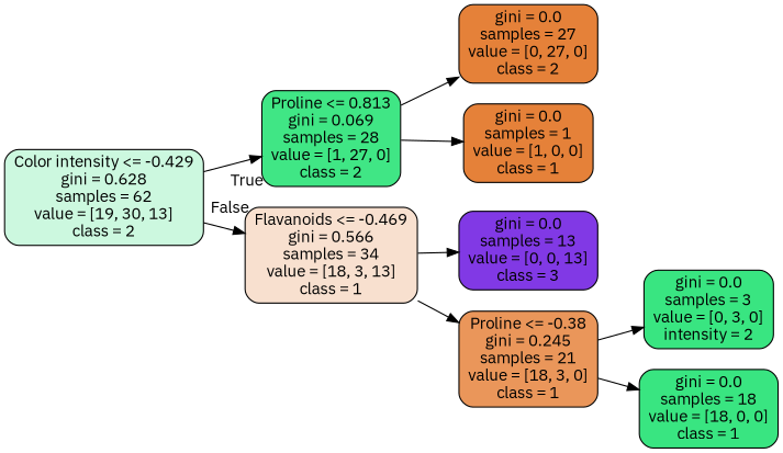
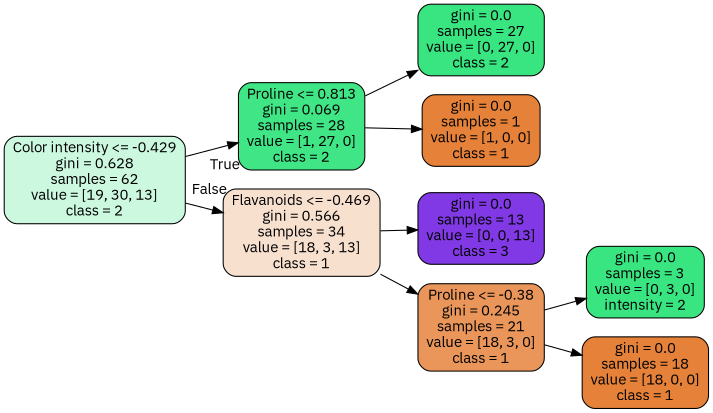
  digraph {
    fontname="IBM Plex Sans"
    rankdir=LR
    node [color=black fillcolor="#39e581ff" fontname="IBM Plex Sans" shape=box style="filled, rounded"]
    edge [fontname="IBM Plex Sans"]
    n1 [fillcolor="#39e58141" label="Color intensity <= -0.429\ngini = 0.628\nsamples = 62\nvalue = [19, 30, 13]\nclass = 2"]
    n2 [fillcolor="#39e581f6" label="Proline <= 0.813\ngini = 0.069\nsamples = 28\nvalue = [1, 27, 0]\nclass = 2"]
    n3 [fillcolor="#e581393d" label="Flavanoids <= -0.469\ngini = 0.566\nsamples = 34\nvalue = [18, 3, 13]\nclass = 1"]
-   n4 [fillcolor="#e58139ff" label="gini = 0.0\nsamples = 27\nvalue = [0, 27, 0]\nclass = 2"]
+   n4 [label="gini = 0.0\nsamples = 27\nvalue = [0, 27, 0]\nclass = 2"]
    n5 [fillcolor="#e58139ff" label="gini = 0.0\nsamples = 1\nvalue = [1, 0, 0]\nclass = 1"]
    n6 [fillcolor="#8139e5ff" label="gini = 0.0\nsamples = 13\nvalue = [0, 0, 13]\nclass = 3"]
    n7 [fillcolor="#e58139d4" label="Proline <= -0.38\ngini = 0.245\nsamples = 21\nvalue = [18, 3, 0]\nclass = 1"]
    n8 [label="gini = 0.0\nsamples = 3\nvalue = [0, 3, 0]\nintensity = 2"]
-   n9 [label="gini = 0.0\nsamples = 18\nvalue = [18, 0, 0]\nclass = 1"]
+   n9 [fillcolor="#e58139ff" label="gini = 0.0\nsamples = 18\nvalue = [18, 0, 0]\nclass = 1"]
    n1 -> n2 [headlabel=True labelangle=45 labeldistance=2.5]
    n1 -> n3 [headlabel=False labelangle=-45 labeldistance=2.5]
    n2 -> n4
    n2 -> n5
    n3 -> n6
    n3 -> n7
    n7 -> n8
    n7 -> n9
  }
